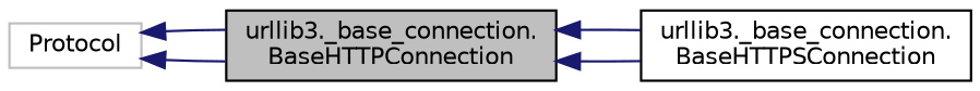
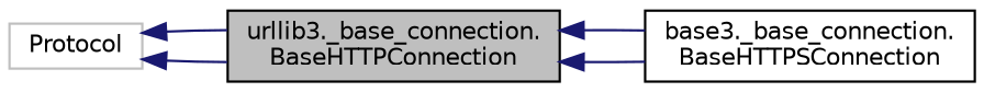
  digraph {
    rankdir=LR
    node [color=black fillcolor=white fontname=Helvetica fontsize=10 shape=record style=filled]
    edge [color=midnightblue dir=back fontname=Helvetica fontsize=10 labelfontname=Helvetica labelfontsize=10 style=solid]
    n1 [fillcolor=grey75 fontcolor=black height=0.2 label="urllib3._base_connection.\lBaseHTTPConnection" width=0.4]
-   n2 [height=0.2 label="urllib3._base_connection.\lBaseHTTPSConnection" width=0.4]
+   n2 [height=0.2 label="base3._base_connection.\lBaseHTTPSConnection" width=0.4]
    n3 [color=grey75 height=0.2 label=Protocol width=0.4]
    n1 -> n2
    n1 -> n2
    n3 -> n1
    n3 -> n1
  }
